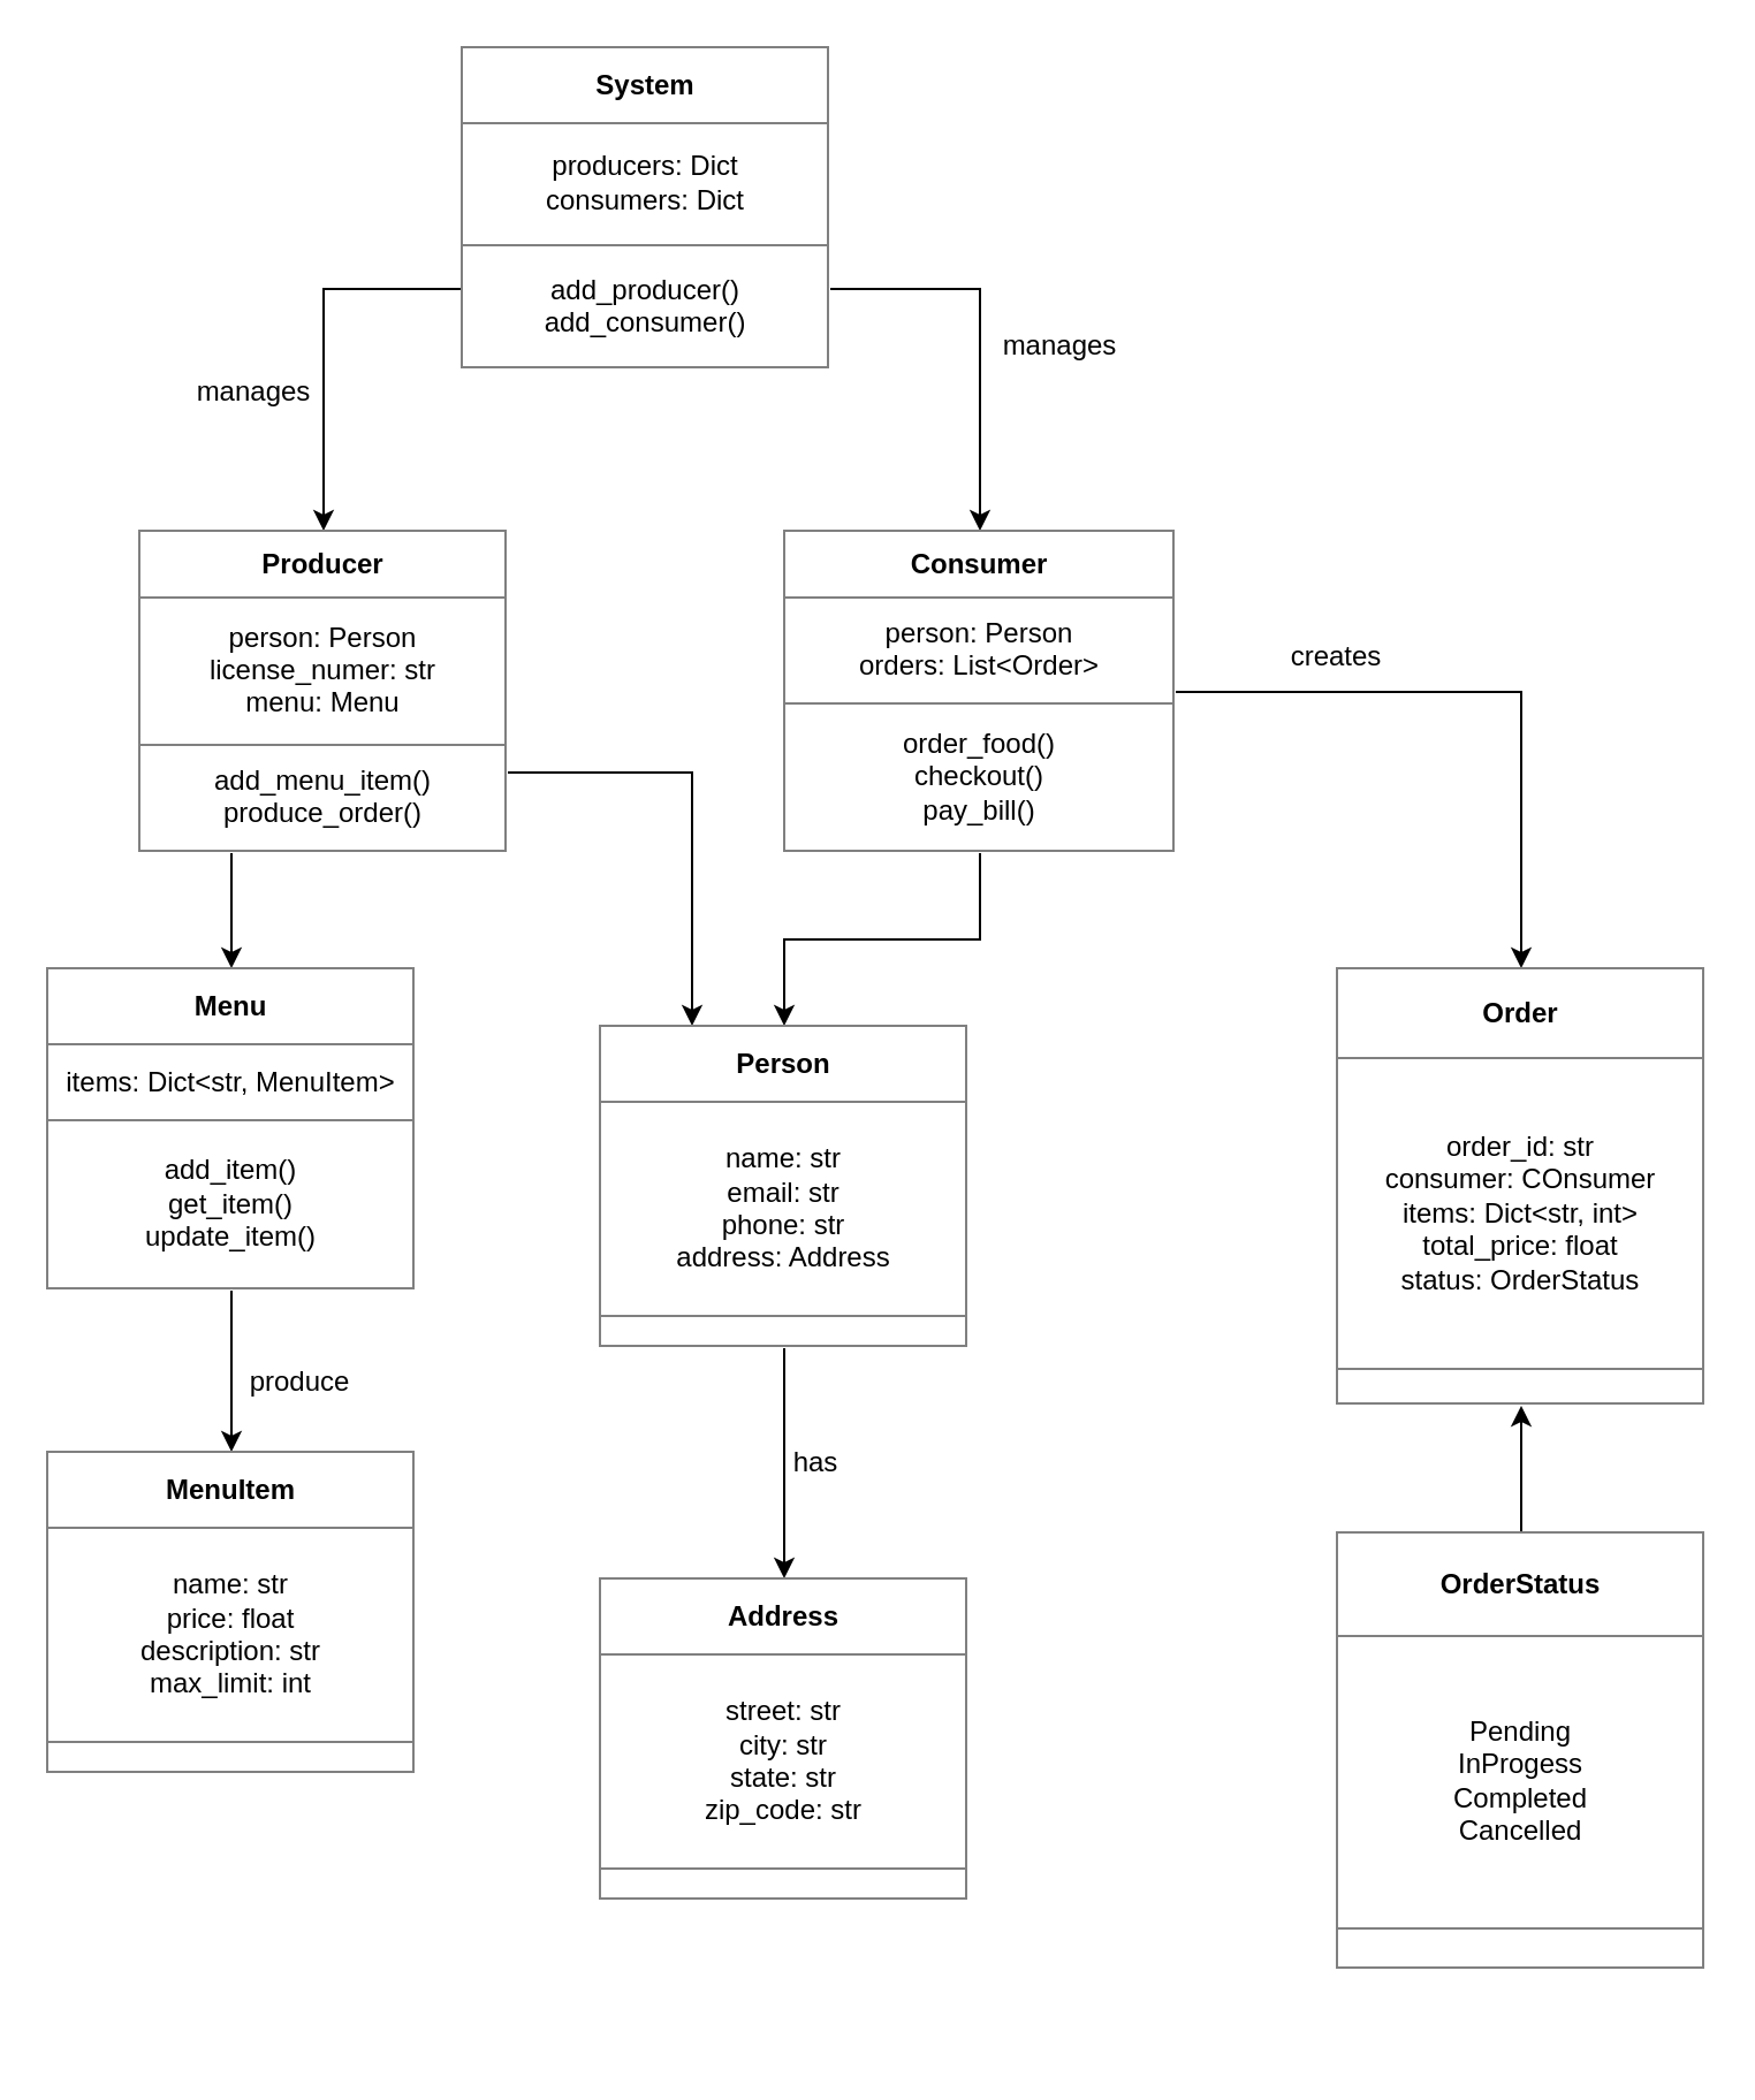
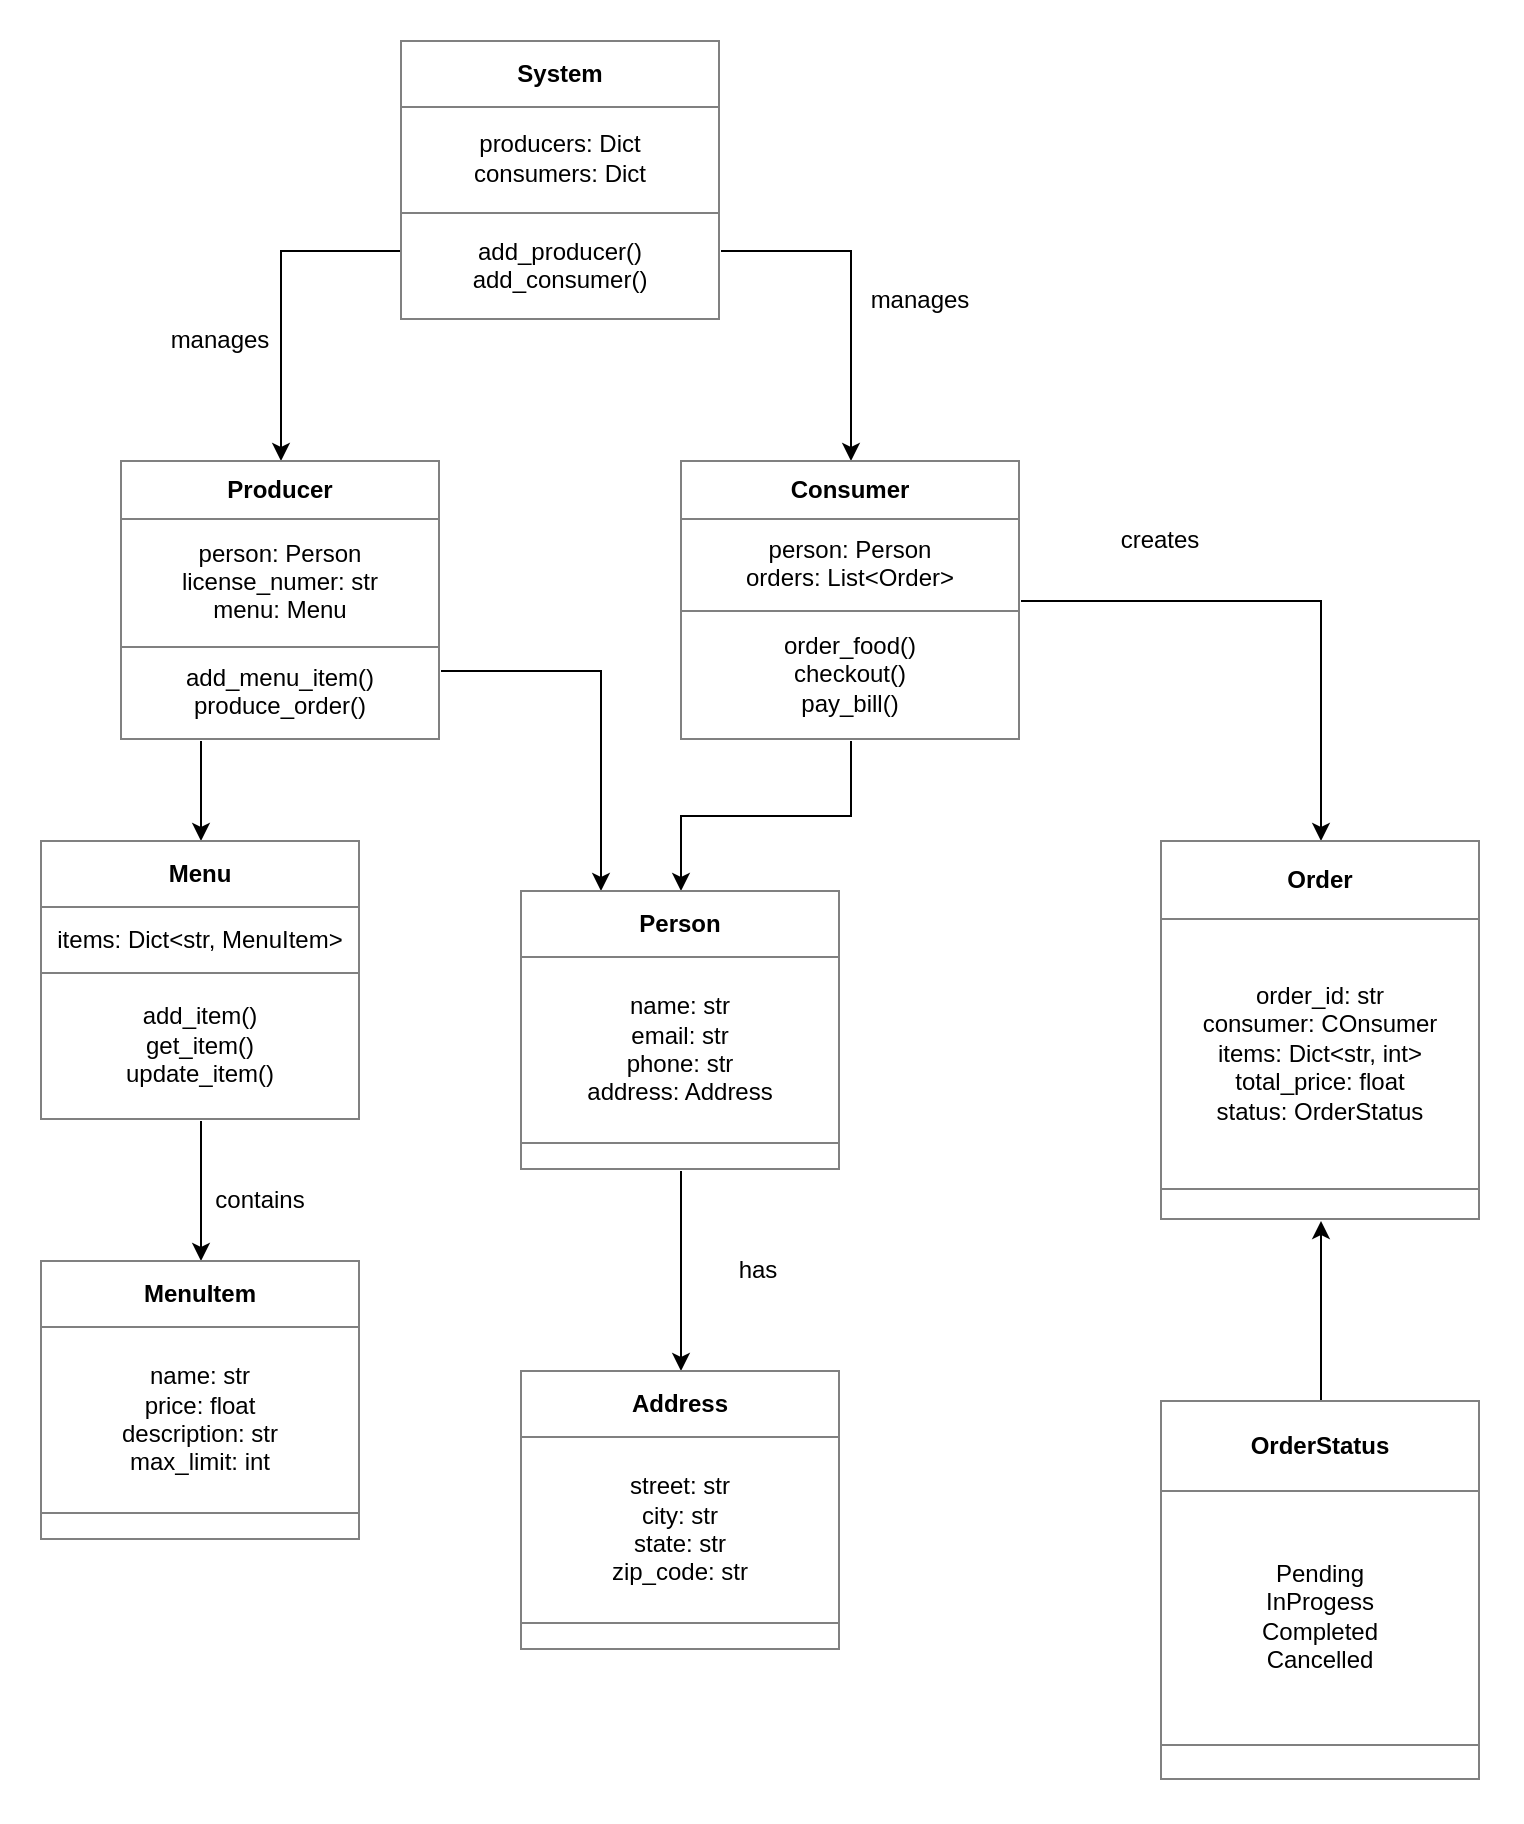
  <mxCell id="0" />
  <mxCell id="1" parent="0" />
  <mxCell id="2" style="edgeStyle=orthogonalEdgeStyle;rounded=0;orthogonalLoop=1;jettySize=auto;html=1;exitX=0;exitY=0.75;exitDx=0;exitDy=0;entryX=0.5;entryY=0;entryDx=0;entryDy=0;" edge="1" parent="1" source="4" target="10"><mxGeometry relative="1" as="geometry" /></mxCell>
  <mxCell id="3" style="edgeStyle=orthogonalEdgeStyle;rounded=0;orthogonalLoop=1;jettySize=auto;html=1;exitX=1;exitY=0.75;exitDx=0;exitDy=0;" edge="1" parent="1" source="4" target="7"><mxGeometry relative="1" as="geometry" /></mxCell>
  <mxCell id="4" value="&lt;table border=&quot;1&quot; width=&quot;100%&quot; cellpadding=&quot;4&quot; style=&quot;width: 100% ; height: 100% ; border-collapse: collapse&quot;&gt;&lt;tbody&gt;&lt;tr&gt;&lt;th align=&quot;center&quot;&gt;System&lt;/th&gt;&lt;/tr&gt;&lt;tr&gt;&lt;td align=&quot;center&quot;&gt;producers: Dict&lt;br&gt;consumers: Dict&lt;/td&gt;&lt;/tr&gt;&lt;tr&gt;&lt;td align=&quot;center&quot;&gt;add_producer()&lt;br&gt;add_consumer()&lt;/td&gt;&lt;/tr&gt;&lt;/tbody&gt;&lt;/table&gt;" style="text;html=1;strokeColor=none;fillColor=none;overflow=fill;" vertex="1" parent="1"><mxGeometry x="200" y="20" width="160" height="140" as="geometry" /></mxCell>
  <mxCell id="5" style="edgeStyle=orthogonalEdgeStyle;rounded=0;orthogonalLoop=1;jettySize=auto;html=1;exitX=0.5;exitY=1;exitDx=0;exitDy=0;entryX=0.5;entryY=0;entryDx=0;entryDy=0;" edge="1" parent="1" source="7" target="14"><mxGeometry relative="1" as="geometry" /></mxCell>
  <mxCell id="6" style="edgeStyle=orthogonalEdgeStyle;rounded=0;orthogonalLoop=1;jettySize=auto;html=1;exitX=1;exitY=0.5;exitDx=0;exitDy=0;" edge="1" parent="1" source="7" target="15"><mxGeometry relative="1" as="geometry" /></mxCell>
  <mxCell id="7" value="&lt;table border=&quot;1&quot; width=&quot;100%&quot; cellpadding=&quot;4&quot; style=&quot;width: 100% ; height: 100% ; border-collapse: collapse&quot;&gt;&lt;tbody&gt;&lt;tr&gt;&lt;th align=&quot;center&quot;&gt;Consumer&lt;/th&gt;&lt;/tr&gt;&lt;tr&gt;&lt;td align=&quot;center&quot;&gt;person: Person&lt;br&gt;orders: List&amp;lt;Order&amp;gt;&lt;br&gt;&lt;/td&gt;&lt;/tr&gt;&lt;tr&gt;&lt;td align=&quot;center&quot;&gt;order_food()&lt;br&gt;checkout()&lt;br&gt;pay_bill()&lt;/td&gt;&lt;/tr&gt;&lt;/tbody&gt;&lt;/table&gt;" style="text;html=1;strokeColor=none;fillColor=none;overflow=fill;" vertex="1" parent="1"><mxGeometry x="340" y="230" width="170" height="140" as="geometry" /></mxCell>
  <mxCell id="8" style="edgeStyle=orthogonalEdgeStyle;rounded=0;orthogonalLoop=1;jettySize=auto;html=1;exitX=0.25;exitY=1;exitDx=0;exitDy=0;entryX=0.5;entryY=0;entryDx=0;entryDy=0;" edge="1" parent="1" source="10" target="12"><mxGeometry relative="1" as="geometry" /></mxCell>
  <mxCell id="9" style="edgeStyle=orthogonalEdgeStyle;rounded=0;orthogonalLoop=1;jettySize=auto;html=1;exitX=1;exitY=0.75;exitDx=0;exitDy=0;entryX=0.25;entryY=0;entryDx=0;entryDy=0;" edge="1" parent="1" source="10" target="14"><mxGeometry relative="1" as="geometry" /></mxCell>
  <mxCell id="10" value="&lt;table border=&quot;1&quot; width=&quot;100%&quot; cellpadding=&quot;4&quot; style=&quot;width: 100% ; height: 100% ; border-collapse: collapse&quot;&gt;&lt;tbody&gt;&lt;tr&gt;&lt;th align=&quot;center&quot;&gt;&lt;b&gt;Producer&lt;/b&gt;&lt;/th&gt;&lt;/tr&gt;&lt;tr&gt;&lt;td align=&quot;center&quot;&gt;person: Person&lt;br&gt;license_numer: str&lt;br&gt;menu: Menu&lt;/td&gt;&lt;/tr&gt;&lt;tr&gt;&lt;td align=&quot;center&quot;&gt;add_menu_item()&lt;br&gt;produce_order()&lt;br&gt;&lt;/td&gt;&lt;/tr&gt;&lt;/tbody&gt;&lt;/table&gt;" style="text;html=1;strokeColor=none;fillColor=none;overflow=fill;" vertex="1" parent="1"><mxGeometry x="60" y="230" width="160" height="140" as="geometry" /></mxCell>
  <mxCell id="11" style="edgeStyle=orthogonalEdgeStyle;rounded=0;orthogonalLoop=1;jettySize=auto;html=1;exitX=0.5;exitY=1;exitDx=0;exitDy=0;entryX=0.5;entryY=0;entryDx=0;entryDy=0;" edge="1" parent="1" source="12" target="16"><mxGeometry relative="1" as="geometry" /></mxCell>
  <mxCell id="12" value="&lt;table border=&quot;1&quot; width=&quot;100%&quot; cellpadding=&quot;4&quot; style=&quot;width: 100% ; height: 100% ; border-collapse: collapse&quot;&gt;&lt;tbody&gt;&lt;tr&gt;&lt;th align=&quot;center&quot;&gt;Menu&lt;/th&gt;&lt;/tr&gt;&lt;tr&gt;&lt;td align=&quot;center&quot;&gt;items: Dict&amp;lt;str, MenuItem&amp;gt;&lt;/td&gt;&lt;/tr&gt;&lt;tr&gt;&lt;td align=&quot;center&quot;&gt;add_item()&lt;br&gt;get_item()&lt;br&gt;update_item()&lt;/td&gt;&lt;/tr&gt;&lt;/tbody&gt;&lt;/table&gt;" style="text;html=1;strokeColor=none;fillColor=none;overflow=fill;" vertex="1" parent="1"><mxGeometry x="20" y="420" width="160" height="140" as="geometry" /></mxCell>
  <mxCell id="13" style="edgeStyle=orthogonalEdgeStyle;rounded=0;orthogonalLoop=1;jettySize=auto;html=1;exitX=0.5;exitY=1;exitDx=0;exitDy=0;entryX=0.5;entryY=0;entryDx=0;entryDy=0;" edge="1" parent="1" source="14" target="17"><mxGeometry relative="1" as="geometry" /></mxCell>
  <mxCell id="14" value="&lt;table border=&quot;1&quot; width=&quot;100%&quot; cellpadding=&quot;4&quot; style=&quot;width: 100% ; height: 100% ; border-collapse: collapse&quot;&gt;&lt;tbody&gt;&lt;tr&gt;&lt;th align=&quot;center&quot;&gt;&lt;b&gt;Person&lt;/b&gt;&lt;/th&gt;&lt;/tr&gt;&lt;tr&gt;&lt;td align=&quot;center&quot;&gt;name: str&lt;br&gt;email: str&lt;br&gt;phone: str&lt;br&gt;address: Address&lt;/td&gt;&lt;/tr&gt;&lt;tr&gt;&lt;td align=&quot;center&quot;&gt;&lt;/td&gt;&lt;/tr&gt;&lt;/tbody&gt;&lt;/table&gt;" style="text;html=1;strokeColor=none;fillColor=none;overflow=fill;" vertex="1" parent="1"><mxGeometry x="260" y="445" width="160" height="140" as="geometry" /></mxCell>
  <mxCell id="15" value="&lt;table border=&quot;1&quot; width=&quot;100%&quot; cellpadding=&quot;4&quot; style=&quot;width: 100% ; height: 100% ; border-collapse: collapse&quot;&gt;&lt;tbody&gt;&lt;tr&gt;&lt;th align=&quot;center&quot;&gt;&lt;b&gt;Order&lt;/b&gt;&lt;/th&gt;&lt;/tr&gt;&lt;tr&gt;&lt;td align=&quot;center&quot;&gt;order_id: str&lt;br&gt;consumer: COnsumer&lt;br&gt;items: Dict&amp;lt;str, int&amp;gt;&lt;br&gt;total_price: float&lt;br&gt;status: OrderStatus&lt;/td&gt;&lt;/tr&gt;&lt;tr&gt;&lt;td align=&quot;center&quot;&gt;&lt;/td&gt;&lt;/tr&gt;&lt;/tbody&gt;&lt;/table&gt;" style="text;html=1;strokeColor=none;fillColor=none;overflow=fill;" vertex="1" parent="1"><mxGeometry x="580" y="420" width="160" height="190" as="geometry" /></mxCell>
  <mxCell id="16" value="&lt;table border=&quot;1&quot; width=&quot;100%&quot; cellpadding=&quot;4&quot; style=&quot;width: 100% ; height: 100% ; border-collapse: collapse&quot;&gt;&lt;tbody&gt;&lt;tr&gt;&lt;th align=&quot;center&quot;&gt;MenuItem&lt;/th&gt;&lt;/tr&gt;&lt;tr&gt;&lt;td align=&quot;center&quot;&gt;name: str&lt;br&gt;price: float&lt;br&gt;description: str&lt;br&gt;max_limit: int&lt;/td&gt;&lt;/tr&gt;&lt;tr&gt;&lt;td align=&quot;center&quot;&gt;&lt;/td&gt;&lt;/tr&gt;&lt;/tbody&gt;&lt;/table&gt;" style="text;html=1;strokeColor=none;fillColor=none;overflow=fill;" vertex="1" parent="1"><mxGeometry x="20" y="630" width="160" height="140" as="geometry" /></mxCell>
  <mxCell id="17" value="&lt;table border=&quot;1&quot; width=&quot;100%&quot; cellpadding=&quot;4&quot; style=&quot;width: 100% ; height: 100% ; border-collapse: collapse&quot;&gt;&lt;tbody&gt;&lt;tr&gt;&lt;th align=&quot;center&quot;&gt;&lt;b&gt;Address&lt;/b&gt;&lt;/th&gt;&lt;/tr&gt;&lt;tr&gt;&lt;td align=&quot;center&quot;&gt;street: str&lt;br&gt;city: str&lt;br&gt;state: str&lt;br&gt;zip_code: str&lt;/td&gt;&lt;/tr&gt;&lt;tr&gt;&lt;td align=&quot;center&quot;&gt;&lt;/td&gt;&lt;/tr&gt;&lt;/tbody&gt;&lt;/table&gt;" style="text;html=1;strokeColor=none;fillColor=none;overflow=fill;" vertex="1" parent="1"><mxGeometry x="260" y="685" width="160" height="140" as="geometry" /></mxCell>
  <mxCell id="18" style="edgeStyle=orthogonalEdgeStyle;rounded=0;orthogonalLoop=1;jettySize=auto;html=1;exitX=0.5;exitY=0;exitDx=0;exitDy=0;" edge="1" parent="1" source="19" target="15"><mxGeometry relative="1" as="geometry" /></mxCell>
- <mxCell id="19" value="&lt;table border=&quot;1&quot; width=&quot;100%&quot; cellpadding=&quot;4&quot; style=&quot;width: 100% ; height: 100% ; border-collapse: collapse&quot;&gt;&lt;tbody&gt;&lt;tr&gt;&lt;th align=&quot;center&quot;&gt;&lt;b&gt;OrderStatus&lt;/b&gt;&lt;/th&gt;&lt;/tr&gt;&lt;tr&gt;&lt;td align=&quot;center&quot;&gt;Pending&lt;br&gt;InProgess&lt;br&gt;Completed&lt;br&gt;Cancelled&lt;br&gt;&lt;/td&gt;&lt;/tr&gt;&lt;tr&gt;&lt;td align=&quot;center&quot;&gt;&lt;/td&gt;&lt;/tr&gt;&lt;/tbody&gt;&lt;/table&gt;" style="text;html=1;strokeColor=none;fillColor=none;overflow=fill;" vertex="1" parent="1"><mxGeometry x="580" y="665" width="160" height="190" as="geometry" /></mxCell>
+ <mxCell id="19" value="&lt;table border=&quot;1&quot; width=&quot;100%&quot; cellpadding=&quot;4&quot; style=&quot;width: 100% ; height: 100% ; border-collapse: collapse&quot;&gt;&lt;tbody&gt;&lt;tr&gt;&lt;th align=&quot;center&quot;&gt;&lt;b&gt;OrderStatus&lt;/b&gt;&lt;/th&gt;&lt;/tr&gt;&lt;tr&gt;&lt;td align=&quot;center&quot;&gt;Pending&lt;br&gt;InProgess&lt;br&gt;Completed&lt;br&gt;Cancelled&lt;br&gt;&lt;/td&gt;&lt;/tr&gt;&lt;tr&gt;&lt;td align=&quot;center&quot;&gt;&lt;/td&gt;&lt;/tr&gt;&lt;/tbody&gt;&lt;/table&gt;" style="text;html=1;strokeColor=none;fillColor=none;overflow=fill;" vertex="1" parent="1"><mxGeometry x="580" y="700" width="160" height="190" as="geometry" /></mxCell>
  <mxCell id="20" value="manages" style="text;html=1;strokeColor=none;fillColor=none;align=center;verticalAlign=middle;whiteSpace=wrap;rounded=0;" vertex="1" parent="1"><mxGeometry x="440" y="140" width="40" height="20" as="geometry" /></mxCell>
  <mxCell id="21" value="manages" style="text;html=1;strokeColor=none;fillColor=none;align=center;verticalAlign=middle;whiteSpace=wrap;rounded=0;" vertex="1" parent="1"><mxGeometry x="90" y="160" width="40" height="20" as="geometry" /></mxCell>
- <mxCell id="22" value="produce" style="text;html=1;strokeColor=none;fillColor=none;align=center;verticalAlign=middle;whiteSpace=wrap;rounded=0;" vertex="1" parent="1"><mxGeometry x="110" y="590" width="40" height="20" as="geometry" /></mxCell>
- <mxCell id="23" value="has" style="text;html=1;strokeColor=none;fillColor=none;align=center;verticalAlign=middle;whiteSpace=wrap;rounded=0;" vertex="1" parent="1"><mxGeometry x="333.5" y="625" width="40" height="20" as="geometry" /></mxCell>
- <mxCell id="24" value="creates" style="text;html=1;strokeColor=none;fillColor=none;align=center;verticalAlign=middle;whiteSpace=wrap;rounded=0;" vertex="1" parent="1"><mxGeometry x="560" y="275" width="40" height="20" as="geometry" /></mxCell>
+ <mxCell id="22" value="contains" style="text;html=1;strokeColor=none;fillColor=none;align=center;verticalAlign=middle;whiteSpace=wrap;rounded=0;" vertex="1" parent="1"><mxGeometry x="110" y="590" width="40" height="20" as="geometry" /></mxCell>
+ <mxCell id="23" value="has" style="text;html=1;strokeColor=none;fillColor=none;align=center;verticalAlign=middle;whiteSpace=wrap;rounded=0;" vertex="1" parent="1"><mxGeometry x="358.5" y="625" width="40" height="20" as="geometry" /></mxCell>
+ <mxCell id="24" value="creates" style="text;html=1;strokeColor=none;fillColor=none;align=center;verticalAlign=middle;whiteSpace=wrap;rounded=0;" vertex="1" parent="1"><mxGeometry x="560" y="260" width="40" height="20" as="geometry" /></mxCell>
